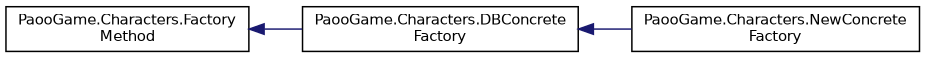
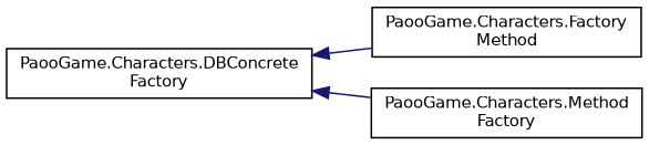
  digraph {
    rankdir=LR
    node [color=black fillcolor=white fontname=Helvetica fontsize=10 shape=record style=filled]
    edge [color=midnightblue dir=back fontname=Helvetica fontsize=10 labelfontname=Helvetica labelfontsize=10 style=solid]
    n1 [height=0.2 label="PaooGame.Characters.Factory\lMethod" width=0.4]
    n2 [height=0.2 label="PaooGame.Characters.DBConcrete\lFactory" width=0.4]
-   n3 [height=0.2 label="PaooGame.Characters.NewConcrete\lFactory" width=0.4]
-   n1 -> n2
+   n3 [height=0.2 label="PaooGame.Characters.Method\lFactory" width=0.4]
+   n2 -> n1
    n2 -> n3
  }
